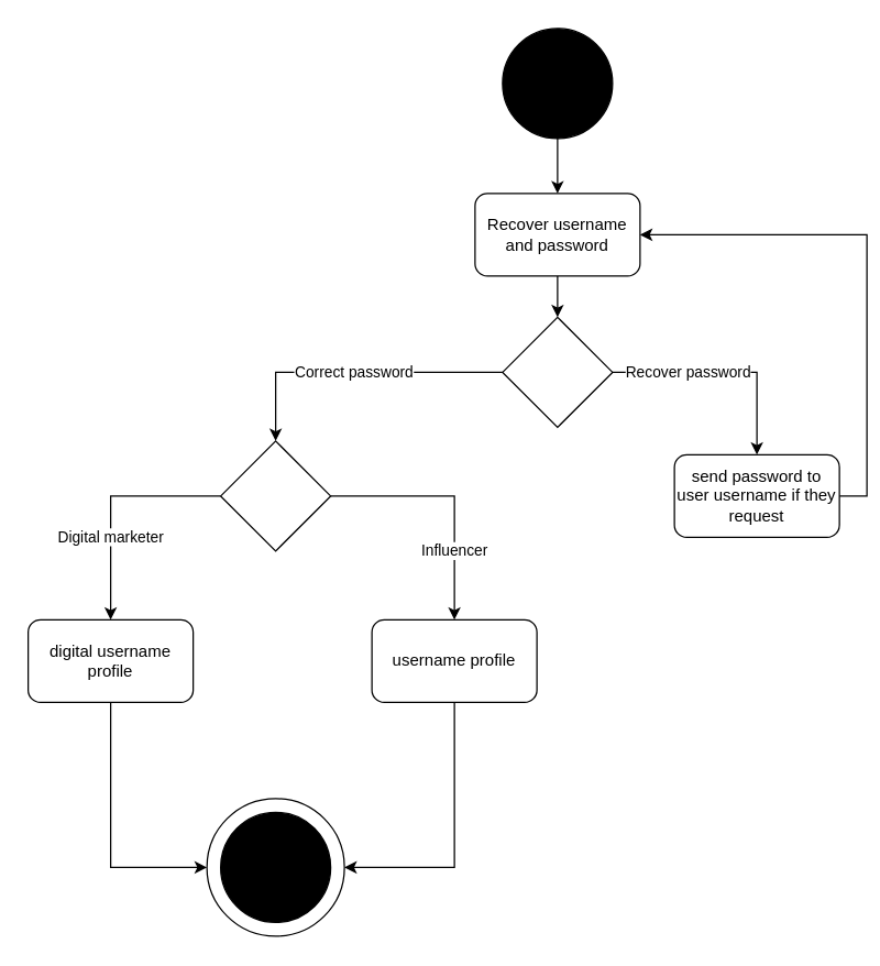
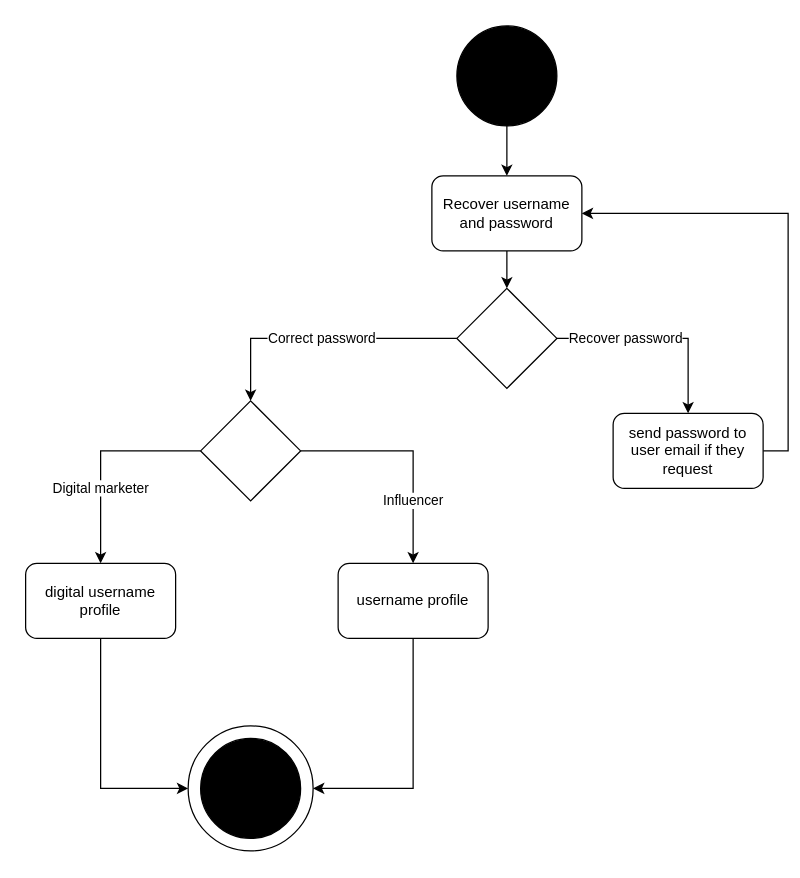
  <mxCell id="0" />
  <mxCell id="1" parent="0" />
  <mxCell id="2" style="edgeStyle=orthogonalEdgeStyle;rounded=0;orthogonalLoop=1;jettySize=auto;html=1;exitX=0.5;exitY=1;exitDx=0;exitDy=0;entryX=0.5;entryY=0;entryDx=0;entryDy=0;" edge="1" parent="1" source="3" target="8"><mxGeometry relative="1" as="geometry" /></mxCell>
  <mxCell id="3" value="" style="ellipse;whiteSpace=wrap;html=1;aspect=fixed;fillColor=#000000;" vertex="1" parent="1"><mxGeometry x="365" y="20" width="80" height="80" as="geometry" /></mxCell>
  <mxCell id="4" value="" style="group" vertex="1" connectable="0" parent="1"><mxGeometry x="150" y="580" width="100" height="100" as="geometry" /></mxCell>
  <mxCell id="5" value="" style="ellipse;whiteSpace=wrap;html=1;aspect=fixed;" vertex="1" parent="4"><mxGeometry width="100" height="100" as="geometry" /></mxCell>
  <mxCell id="6" value="" style="ellipse;whiteSpace=wrap;html=1;aspect=fixed;fillColor=#000000;" vertex="1" parent="4"><mxGeometry x="10" y="10" width="80" height="80" as="geometry" /></mxCell>
  <mxCell id="7" style="edgeStyle=orthogonalEdgeStyle;rounded=0;orthogonalLoop=1;jettySize=auto;html=1;exitX=0.5;exitY=1;exitDx=0;exitDy=0;entryX=0.5;entryY=0;entryDx=0;entryDy=0;" edge="1" parent="1" source="8" target="11"><mxGeometry relative="1" as="geometry" /></mxCell>
  <mxCell id="8" value="Recover username and password" style="rounded=1;whiteSpace=wrap;html=1;" vertex="1" parent="1"><mxGeometry x="345" y="140" width="120" height="60" as="geometry" /></mxCell>
  <mxCell id="9" value="Recover password" style="edgeStyle=orthogonalEdgeStyle;rounded=0;orthogonalLoop=1;jettySize=auto;html=1;exitX=1;exitY=0.5;exitDx=0;exitDy=0;entryX=0.5;entryY=0;entryDx=0;entryDy=0;" edge="1" parent="1" source="11" target="13"><mxGeometry x="-0.333" relative="1" as="geometry"><mxPoint as="offset" /></mxGeometry></mxCell>
  <mxCell id="10" value="Correct password" style="edgeStyle=orthogonalEdgeStyle;rounded=0;orthogonalLoop=1;jettySize=auto;html=1;exitX=0;exitY=0.5;exitDx=0;exitDy=0;entryX=0.5;entryY=0;entryDx=0;entryDy=0;" edge="1" parent="1" source="11" target="16"><mxGeometry relative="1" as="geometry" /></mxCell>
  <mxCell id="11" value="" style="rhombus;whiteSpace=wrap;html=1;" vertex="1" parent="1"><mxGeometry x="365" y="230" width="80" height="80" as="geometry" /></mxCell>
  <mxCell id="12" style="edgeStyle=orthogonalEdgeStyle;rounded=0;orthogonalLoop=1;jettySize=auto;html=1;exitX=1;exitY=0.5;exitDx=0;exitDy=0;entryX=1;entryY=0.5;entryDx=0;entryDy=0;" edge="1" parent="1" source="13" target="8"><mxGeometry relative="1" as="geometry" /></mxCell>
- <mxCell id="13" value="send password to user username if they request" style="rounded=1;whiteSpace=wrap;html=1;fillColor=#FFFFFF;" vertex="1" parent="1"><mxGeometry x="490" y="330" width="120" height="60" as="geometry" /></mxCell>
+ <mxCell id="13" value="send password to user email if they request" style="rounded=1;whiteSpace=wrap;html=1;fillColor=#FFFFFF;" vertex="1" parent="1"><mxGeometry x="490" y="330" width="120" height="60" as="geometry" /></mxCell>
  <mxCell id="14" value="Digital marketer" style="edgeStyle=orthogonalEdgeStyle;rounded=0;orthogonalLoop=1;jettySize=auto;html=1;exitX=0;exitY=0.5;exitDx=0;exitDy=0;entryX=0.5;entryY=0;entryDx=0;entryDy=0;" edge="1" parent="1" source="16" target="20"><mxGeometry x="-0.059" y="30" relative="1" as="geometry"><mxPoint x="-30" y="30" as="offset" /></mxGeometry></mxCell>
  <mxCell id="15" value="Influencer" style="edgeStyle=orthogonalEdgeStyle;rounded=0;orthogonalLoop=1;jettySize=auto;html=1;exitX=1;exitY=0.5;exitDx=0;exitDy=0;entryX=0.5;entryY=0;entryDx=0;entryDy=0;" edge="1" parent="1" source="16" target="18"><mxGeometry x="0.444" relative="1" as="geometry"><mxPoint as="offset" /></mxGeometry></mxCell>
  <mxCell id="16" value="" style="rhombus;whiteSpace=wrap;html=1;fillColor=#FFFFFF;" vertex="1" parent="1"><mxGeometry x="160" y="320" width="80" height="80" as="geometry" /></mxCell>
  <mxCell id="17" style="edgeStyle=orthogonalEdgeStyle;rounded=0;orthogonalLoop=1;jettySize=auto;html=1;exitX=0.5;exitY=1;exitDx=0;exitDy=0;entryX=1;entryY=0.5;entryDx=0;entryDy=0;" edge="1" parent="1" source="18" target="5"><mxGeometry relative="1" as="geometry" /></mxCell>
  <mxCell id="18" value="username profile" style="rounded=1;whiteSpace=wrap;html=1;fillColor=#FFFFFF;" vertex="1" parent="1"><mxGeometry x="270" y="450" width="120" height="60" as="geometry" /></mxCell>
  <mxCell id="19" style="edgeStyle=orthogonalEdgeStyle;rounded=0;orthogonalLoop=1;jettySize=auto;html=1;exitX=0.5;exitY=1;exitDx=0;exitDy=0;entryX=0;entryY=0.5;entryDx=0;entryDy=0;" edge="1" parent="1" source="20" target="5"><mxGeometry relative="1" as="geometry" /></mxCell>
  <mxCell id="20" value="digital username profile" style="rounded=1;whiteSpace=wrap;html=1;fillColor=#FFFFFF;" vertex="1" parent="1"><mxGeometry x="20" y="450" width="120" height="60" as="geometry" /></mxCell>
